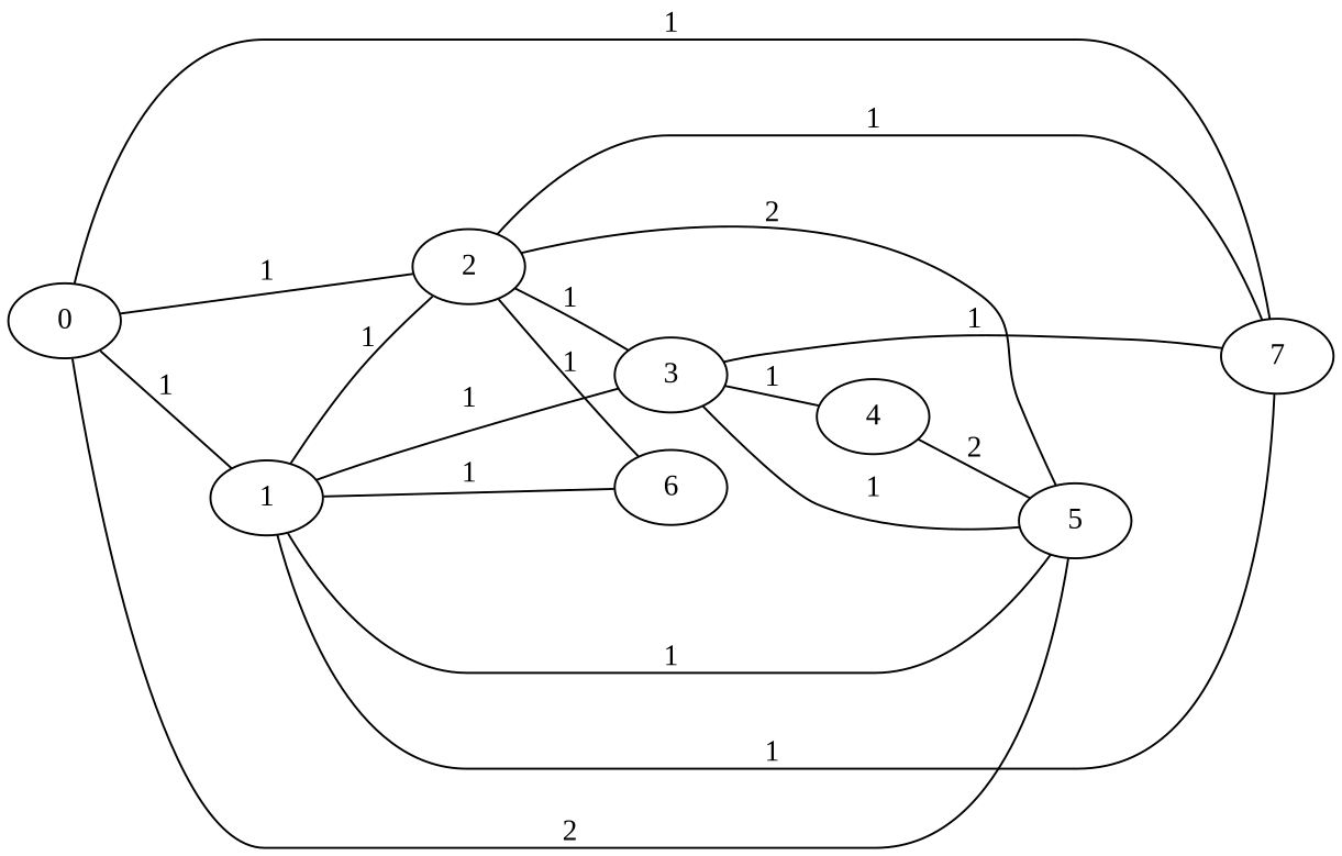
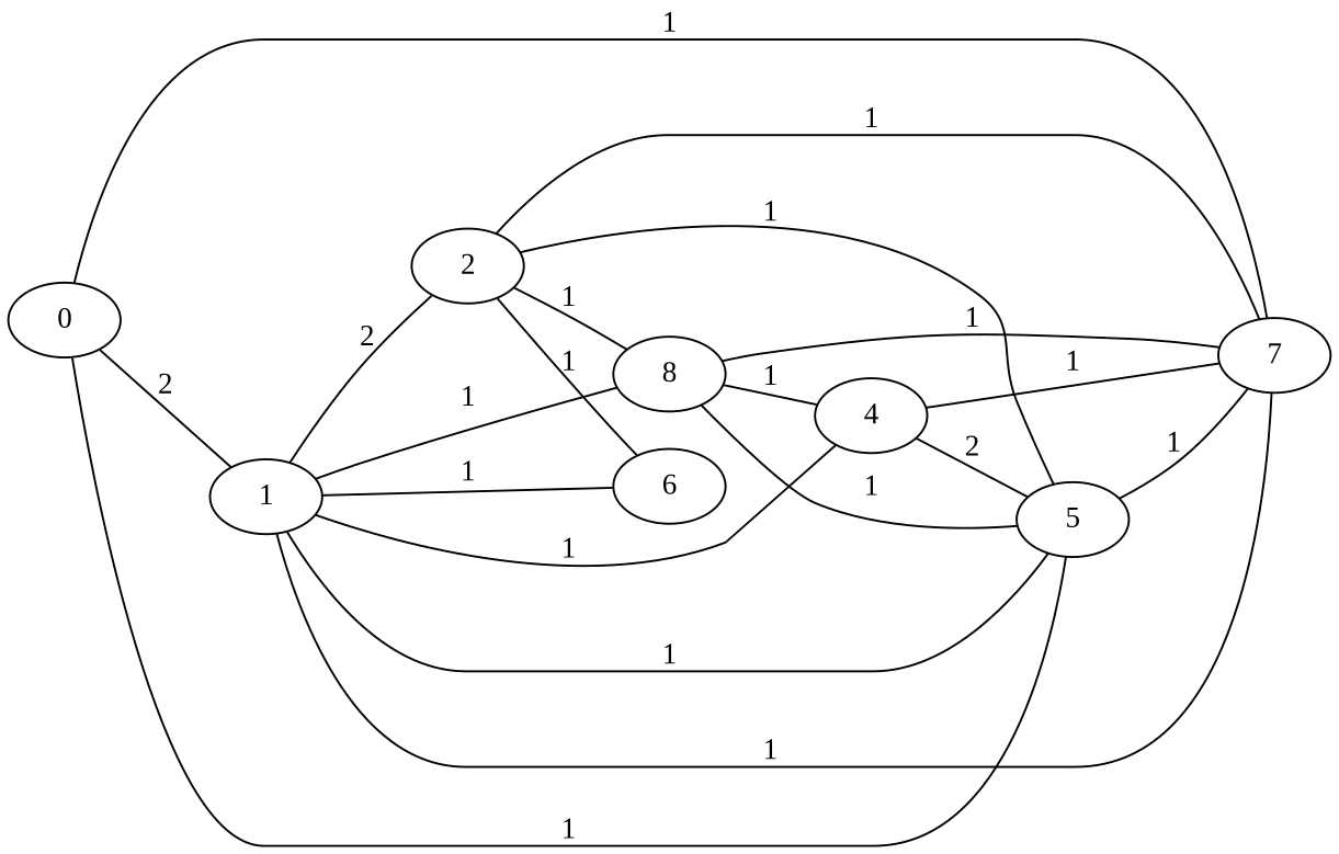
  digraph {
    fontname="Liberation Serif"
    rankdir=LR
    node [fontname="Liberation Serif"]
    edge [arrowhead=none arrowtail=none fontname="Liberation Serif"]
    0
    1
    2
    5
    7
-   3
+   3 [label=8]
    4
    6
-   0 -> 1 [label=1]
-   0 -> 2 [label=1]
-   0 -> 5 [label=2]
+   0 -> 1 [label=2]
+   0 -> 5 [label=1]
    0 -> 7 [label=1]
-   1 -> 2 [label=1]
+   1 -> 2 [label=2]
    1 -> 5 [label=1]
    1 -> 7 [label=1]
    1 -> 3 [label=1]
+   1 -> 4 [label=1]
    1 -> 6 [label=1]
-   2 -> 5 [label=2]
+   2 -> 5 [label=1]
    2 -> 7 [label=1]
    2 -> 3 [label=1]
    2 -> 6 [label=1]
+   5 -> 7 [label=1]
    3 -> 5 [label=1]
    3 -> 7 [label=1]
    3 -> 4 [label=1]
    4 -> 5 [label=2]
+   4 -> 7 [label=1]
  }
